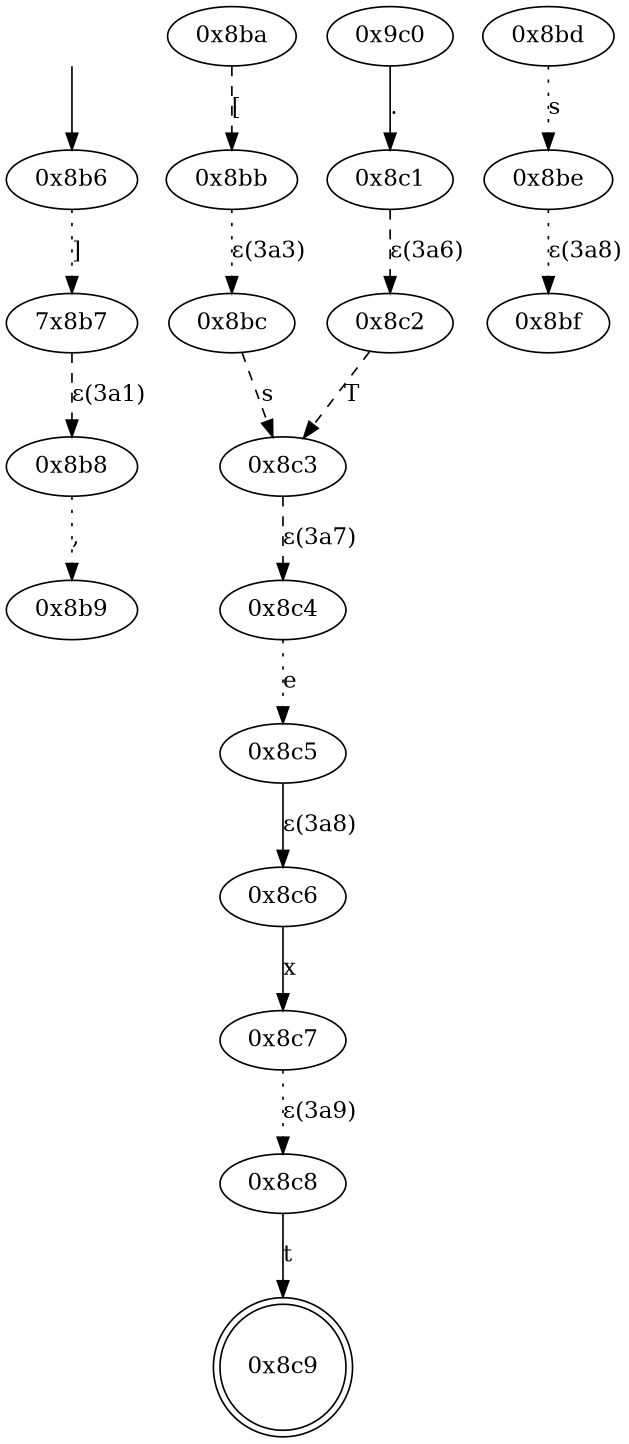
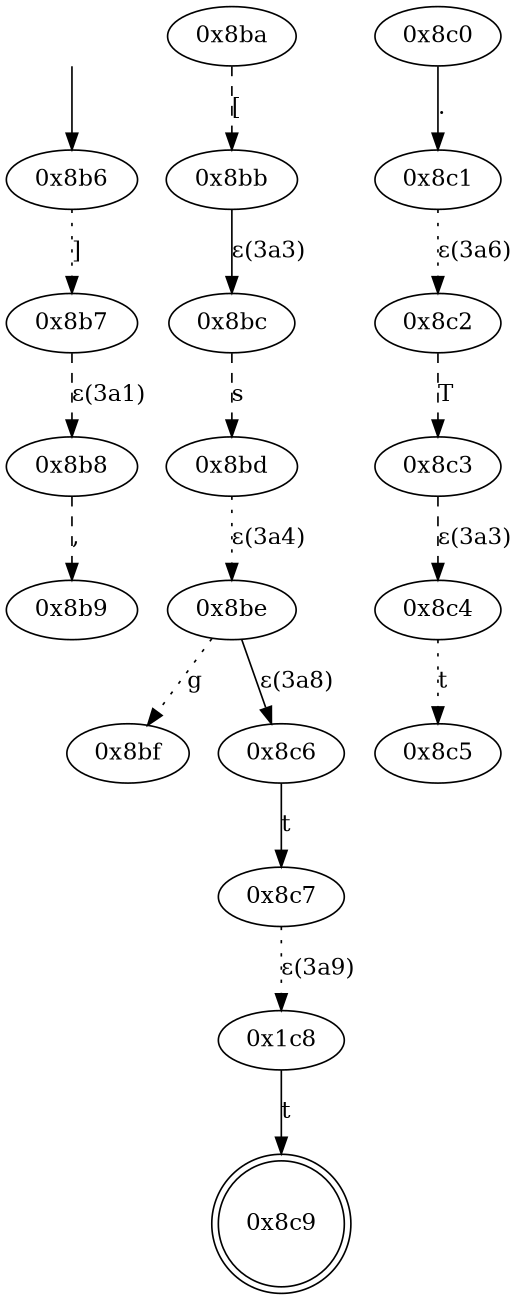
  digraph {
    edge [style=solid]
    fake [style=invisible]
    "0x8b6" [root=true]
-   "0x8b7" [label="7x8b7"]
+   "0x8b7"
    "0x8b8"
    "0x8b9"
    "0x8ba"
    "0x8bb"
    "0x8bc"
    "0x8bd"
    "0x8be"
    "0x8bf"
-   "0x8c0" [label="0x9c0"]
+   "0x8c0"
    "0x8c1"
    "0x8c2"
    "0x8c3"
    "0x8c4"
    "0x8c5"
    "0x8c6"
    "0x8c7"
-   "0x8c8"
+   "0x8c8" [label="0x1c8"]
    "0x8c9" [shape=doublecircle]
    fake -> "0x8b6"
    "0x8b6" -> "0x8b7" [label="]" style=dotted]
    "0x8b7" -> "0x8b8" [label="ε(3a1)" style=dashed]
-   "0x8b8" -> "0x8b9" [label="," style=dotted]
+   "0x8b8" -> "0x8b9" [label="," style=dashed]
    "0x8ba" -> "0x8bb" [label="[" style=dashed]
-   "0x8bb" -> "0x8bc" [label="ε(3a3)" style=dotted]
-   "0x8bc" -> "0x8c3" [label=s style=dashed]
-   "0x8bd" -> "0x8be" [label=s style=dotted]
-   "0x8be" -> "0x8bf" [label="ε(3a8)" style=dotted]
+   "0x8bb" -> "0x8bc" [label="ε(3a3)"]
+   "0x8bc" -> "0x8bd" [label=s style=dashed]
+   "0x8bd" -> "0x8be" [label="ε(3a4)" style=dotted]
+   "0x8be" -> "0x8bf" [label=g style=dotted]
    "0x8c0" -> "0x8c1" [label="."]
-   "0x8c1" -> "0x8c2" [label="ε(3a6)" style=dashed]
+   "0x8c1" -> "0x8c2" [label="ε(3a6)" style=dotted]
    "0x8c2" -> "0x8c3" [label=T style=dashed]
-   "0x8c3" -> "0x8c4" [label="ε(3a7)" style=dashed]
-   "0x8c4" -> "0x8c5" [label=e style=dotted]
-   "0x8c5" -> "0x8c6" [label="ε(3a8)"]
-   "0x8c6" -> "0x8c7" [label=x]
+   "0x8c3" -> "0x8c4" [label="ε(3a3)" style=dashed]
+   "0x8c4" -> "0x8c5" [label=t style=dotted]
+   "0x8be" -> "0x8c6" [label="ε(3a8)"]
+   "0x8c6" -> "0x8c7" [label=t]
    "0x8c7" -> "0x8c8" [label="ε(3a9)" style=dotted]
    "0x8c8" -> "0x8c9" [label=t]
  }
